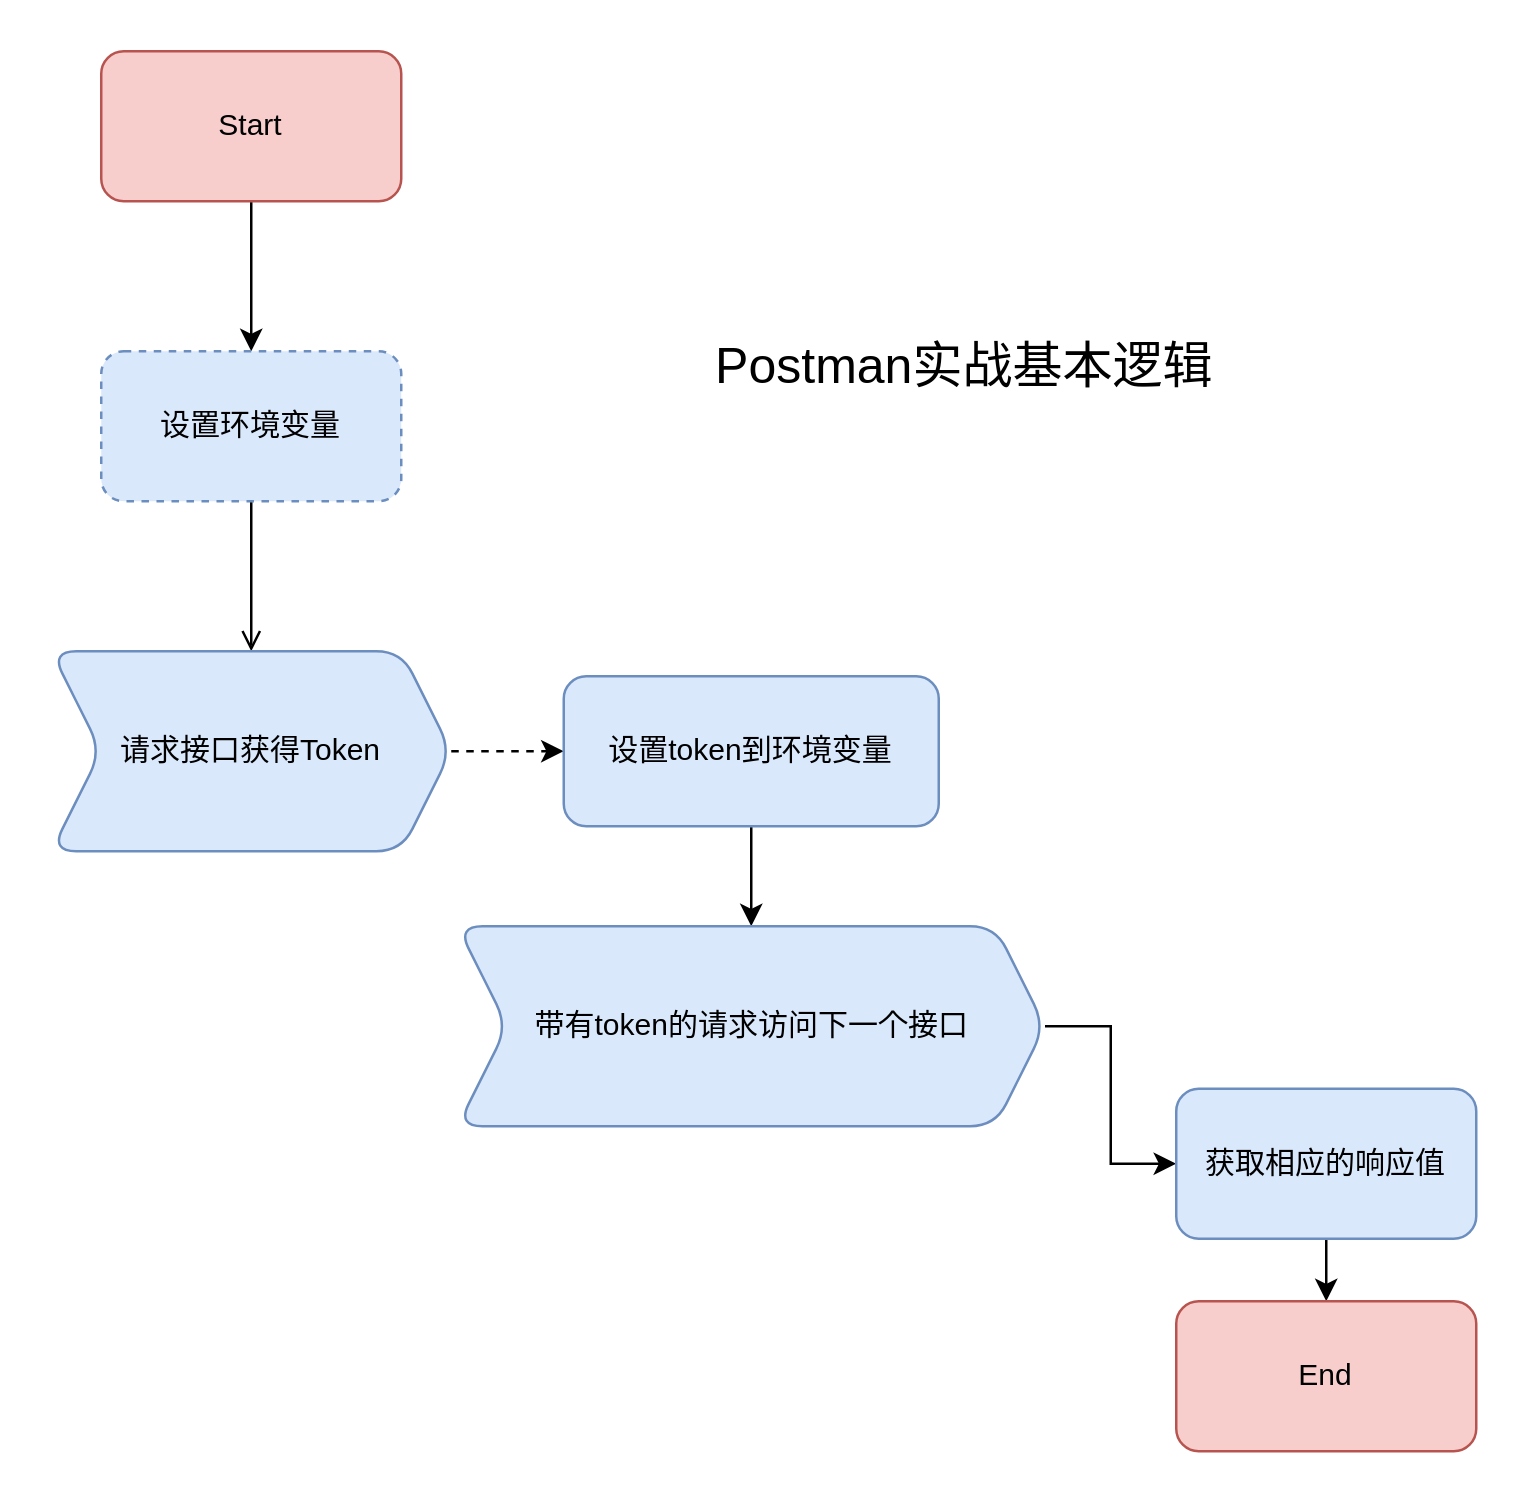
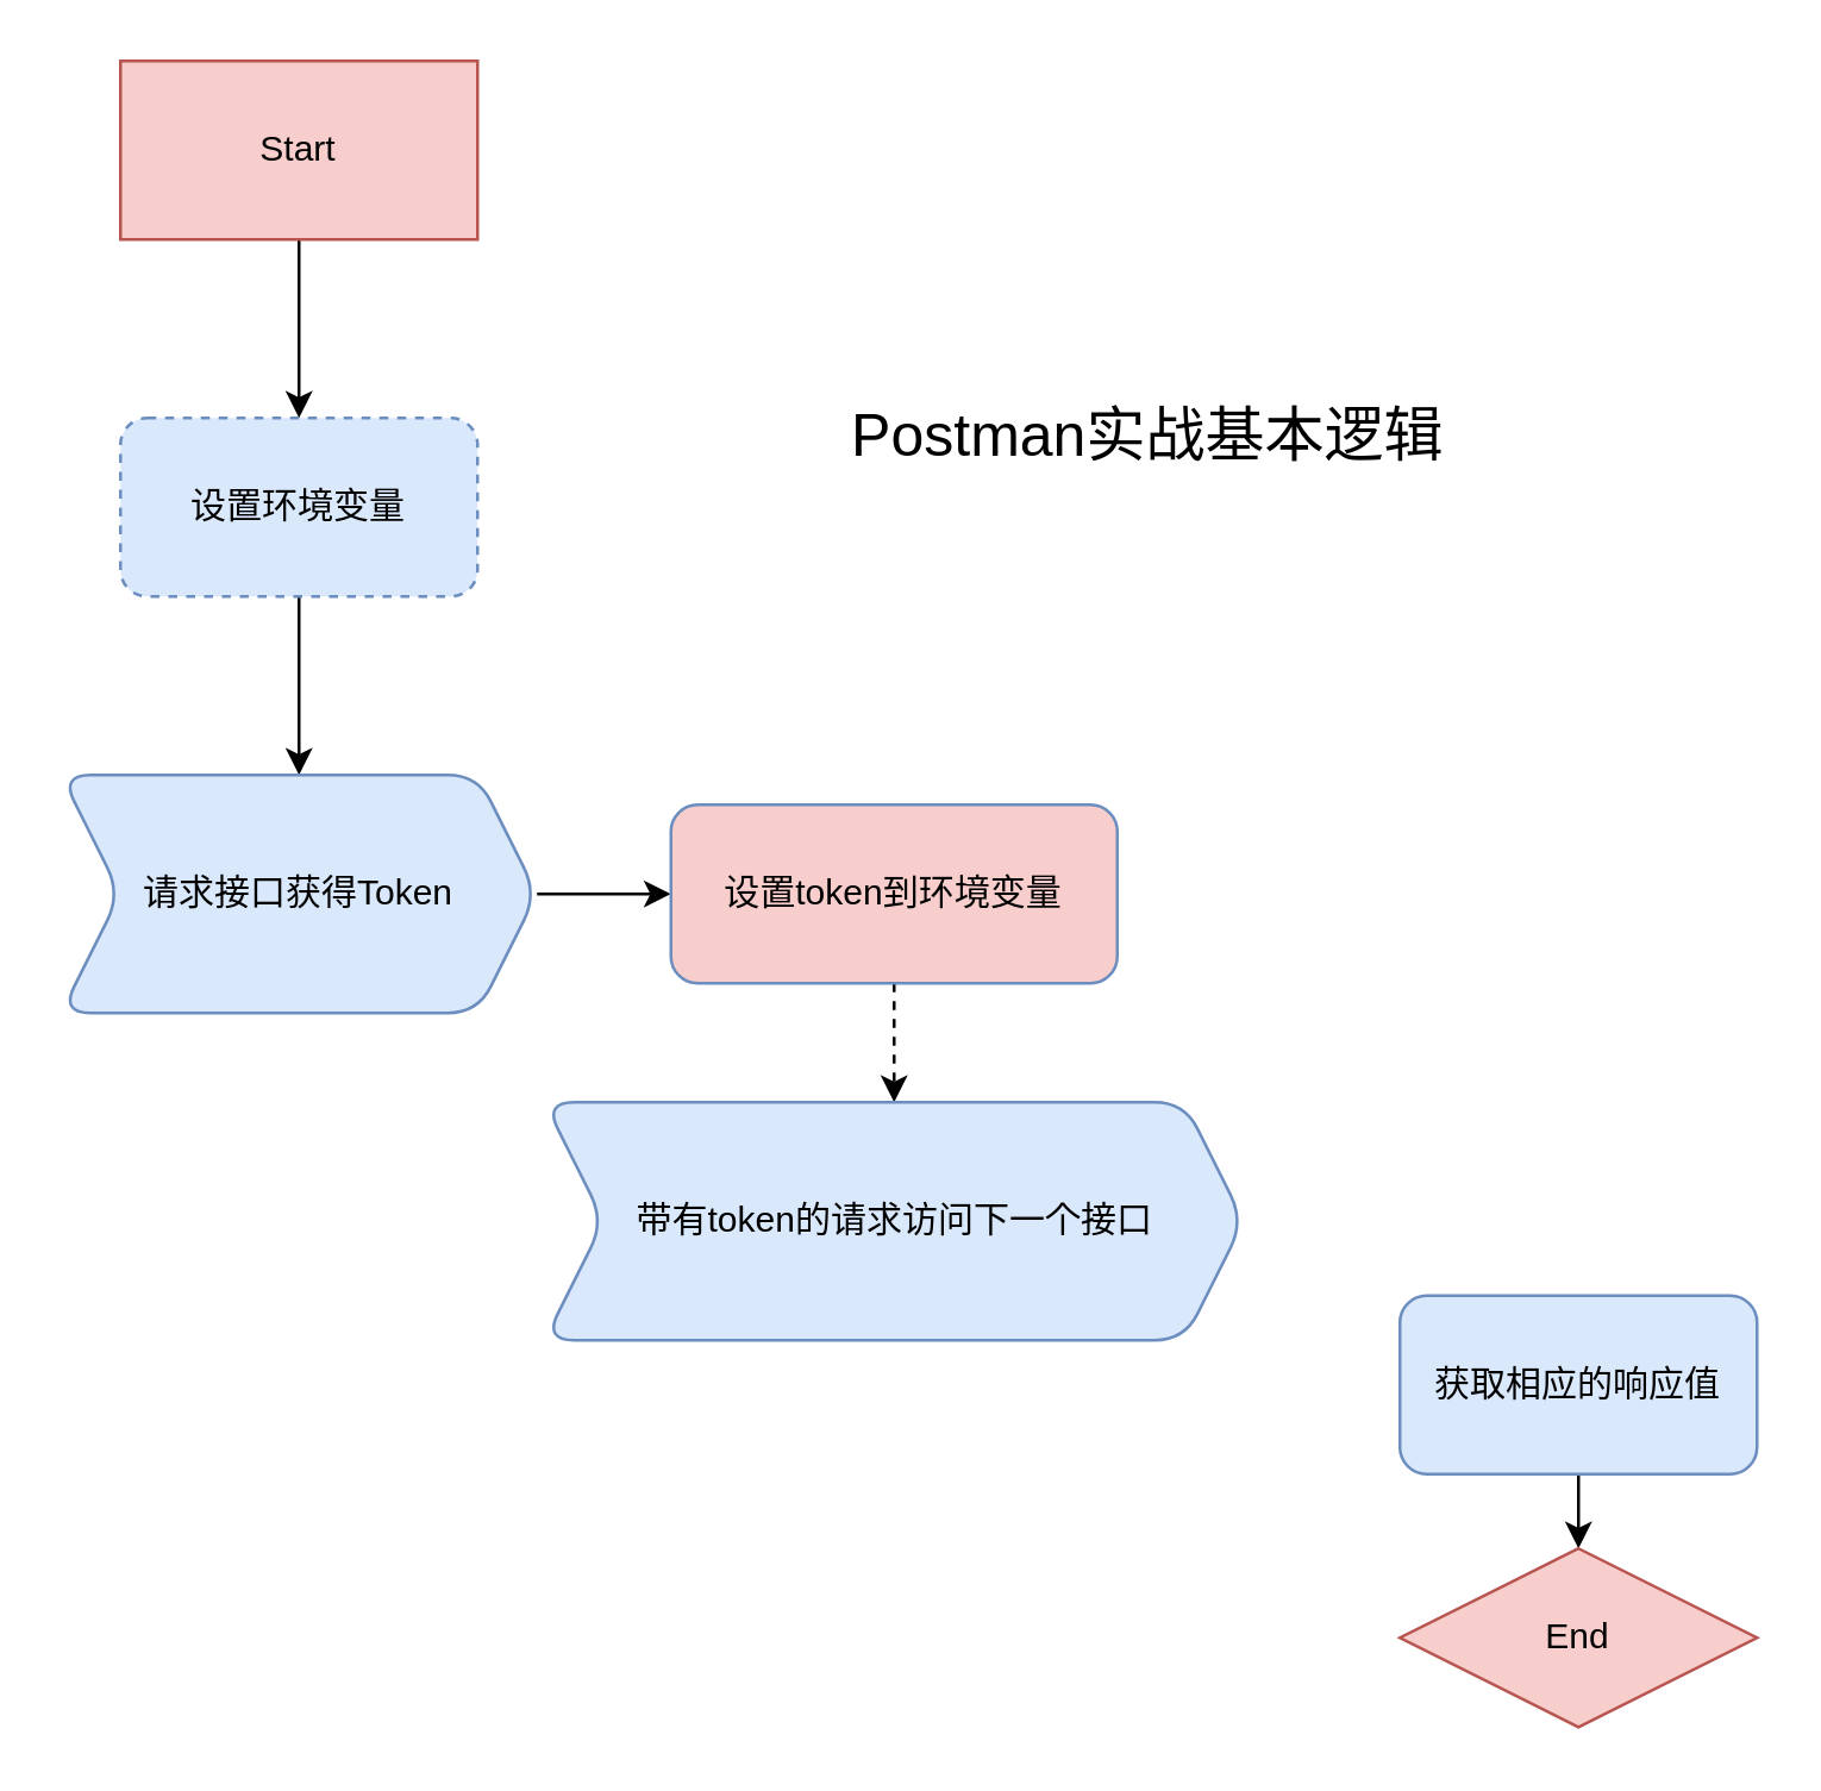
  <mxCell id="0" />
  <mxCell id="1" parent="0" />
  <mxCell id="2" value="" style="edgeStyle=orthogonalEdgeStyle;rounded=0;orthogonalLoop=1;jettySize=auto;html=1;" edge="1" parent="1" source="3" target="5"><mxGeometry relative="1" as="geometry" /></mxCell>
- <mxCell id="3" value="Start" style="rounded=1;whiteSpace=wrap;html=1;fillColor=#f8cecc;strokeColor=#b85450;" vertex="1" parent="1"><mxGeometry x="40" y="20" width="120" height="60" as="geometry" /></mxCell>
- <mxCell id="4" value="" style="edgeStyle=orthogonalEdgeStyle;rounded=0;orthogonalLoop=1;jettySize=auto;html=1;endArrow=open;" edge="1" parent="1" source="5" target="7"><mxGeometry relative="1" as="geometry" /></mxCell>
+ <mxCell id="3" value="Start" style="whiteSpace=wrap;html=1;fillColor=#f8cecc;strokeColor=#b85450;rounded=0;" vertex="1" parent="1"><mxGeometry x="40" y="20" width="120" height="60" as="geometry" /></mxCell>
+ <mxCell id="4" value="" style="edgeStyle=orthogonalEdgeStyle;rounded=0;orthogonalLoop=1;jettySize=auto;html=1;" edge="1" parent="1" source="5" target="7"><mxGeometry relative="1" as="geometry" /></mxCell>
  <mxCell id="5" value="设置环境变量" style="whiteSpace=wrap;html=1;rounded=1;fillColor=#dae8fc;strokeColor=#6c8ebf;dashed=1;" vertex="1" parent="1"><mxGeometry x="40" y="140" width="120" height="60" as="geometry" /></mxCell>
- <mxCell id="6" value="" style="edgeStyle=orthogonalEdgeStyle;rounded=0;orthogonalLoop=1;jettySize=auto;html=1;dashed=1;" edge="1" parent="1" source="7" target="9"><mxGeometry relative="1" as="geometry" /></mxCell>
+ <mxCell id="6" value="" style="edgeStyle=orthogonalEdgeStyle;rounded=0;orthogonalLoop=1;jettySize=auto;html=1;" edge="1" parent="1" source="7" target="9"><mxGeometry relative="1" as="geometry" /></mxCell>
  <mxCell id="7" value="请求接口获得Token" style="shape=step;perimeter=stepPerimeter;whiteSpace=wrap;html=1;fixedSize=1;rounded=1;fillColor=#dae8fc;strokeColor=#6c8ebf;" vertex="1" parent="1"><mxGeometry x="20" y="260" width="160" height="80" as="geometry" /></mxCell>
- <mxCell id="8" value="" style="edgeStyle=orthogonalEdgeStyle;rounded=0;orthogonalLoop=1;jettySize=auto;html=1;" edge="1" parent="1" source="9" target="11"><mxGeometry relative="1" as="geometry" /></mxCell>
- <mxCell id="9" value="设置token到环境变量" style="whiteSpace=wrap;html=1;rounded=1;fillColor=#dae8fc;strokeColor=#6c8ebf;" vertex="1" parent="1"><mxGeometry x="225" y="270" width="150" height="60" as="geometry" /></mxCell>
- <mxCell id="10" value="" style="edgeStyle=orthogonalEdgeStyle;rounded=0;orthogonalLoop=1;jettySize=auto;html=1;" edge="1" parent="1" source="11" target="13"><mxGeometry relative="1" as="geometry" /></mxCell>
+ <mxCell id="8" value="" style="edgeStyle=orthogonalEdgeStyle;rounded=0;orthogonalLoop=1;jettySize=auto;html=1;dashed=1;" edge="1" parent="1" source="9" target="11"><mxGeometry relative="1" as="geometry" /></mxCell>
+ <mxCell id="9" value="设置token到环境变量" style="whiteSpace=wrap;html=1;rounded=1;fillColor=#f8cecc;strokeColor=#6c8ebf;" vertex="1" parent="1"><mxGeometry x="225" y="270" width="150" height="60" as="geometry" /></mxCell>
  <mxCell id="11" value="带有token的请求访问下一个接口" style="shape=step;perimeter=stepPerimeter;whiteSpace=wrap;html=1;fixedSize=1;rounded=1;fillColor=#dae8fc;strokeColor=#6c8ebf;" vertex="1" parent="1"><mxGeometry x="182.5" y="370" width="235" height="80" as="geometry" /></mxCell>
  <mxCell id="12" value="" style="edgeStyle=orthogonalEdgeStyle;rounded=0;orthogonalLoop=1;jettySize=auto;html=1;" edge="1" parent="1" source="13" target="14"><mxGeometry relative="1" as="geometry" /></mxCell>
  <mxCell id="13" value="获取相应的响应值" style="whiteSpace=wrap;html=1;rounded=1;fillColor=#dae8fc;strokeColor=#6c8ebf;" vertex="1" parent="1"><mxGeometry x="470" y="435" width="120" height="60" as="geometry" /></mxCell>
- <mxCell id="14" value="End" style="whiteSpace=wrap;html=1;rounded=1;fillColor=#f8cecc;strokeColor=#b85450;" vertex="1" parent="1"><mxGeometry x="470" y="520" width="120" height="60" as="geometry" /></mxCell>
+ <mxCell id="14" value="End" style="rhombus;whiteSpace=wrap;html=1;fillColor=#f8cecc;strokeColor=#b85450;" vertex="1" parent="1"><mxGeometry x="470" y="520" width="120" height="60" as="geometry" /></mxCell>
  <mxCell id="15" value="Postman实战基本逻辑" style="text;html=1;align=center;verticalAlign=middle;resizable=0;points=[];autosize=1;fontSize=20;" vertex="1" parent="1"><mxGeometry x="280" y="130" width="210" height="30" as="geometry" /></mxCell>
